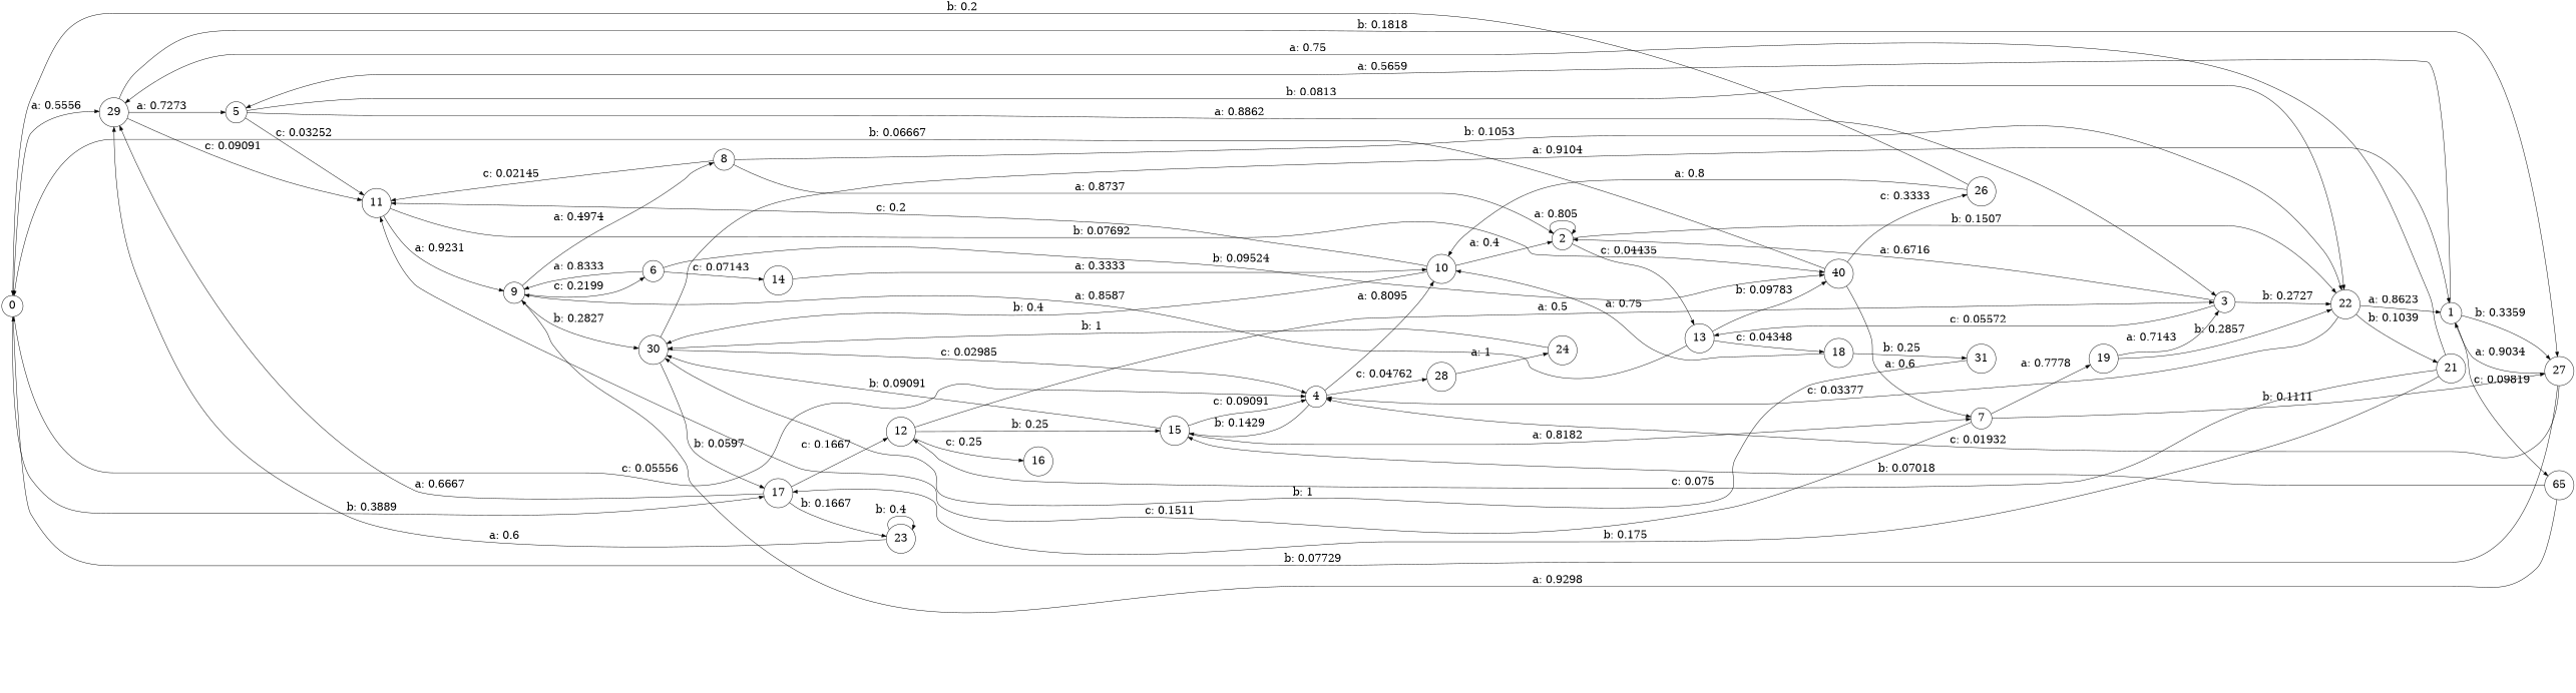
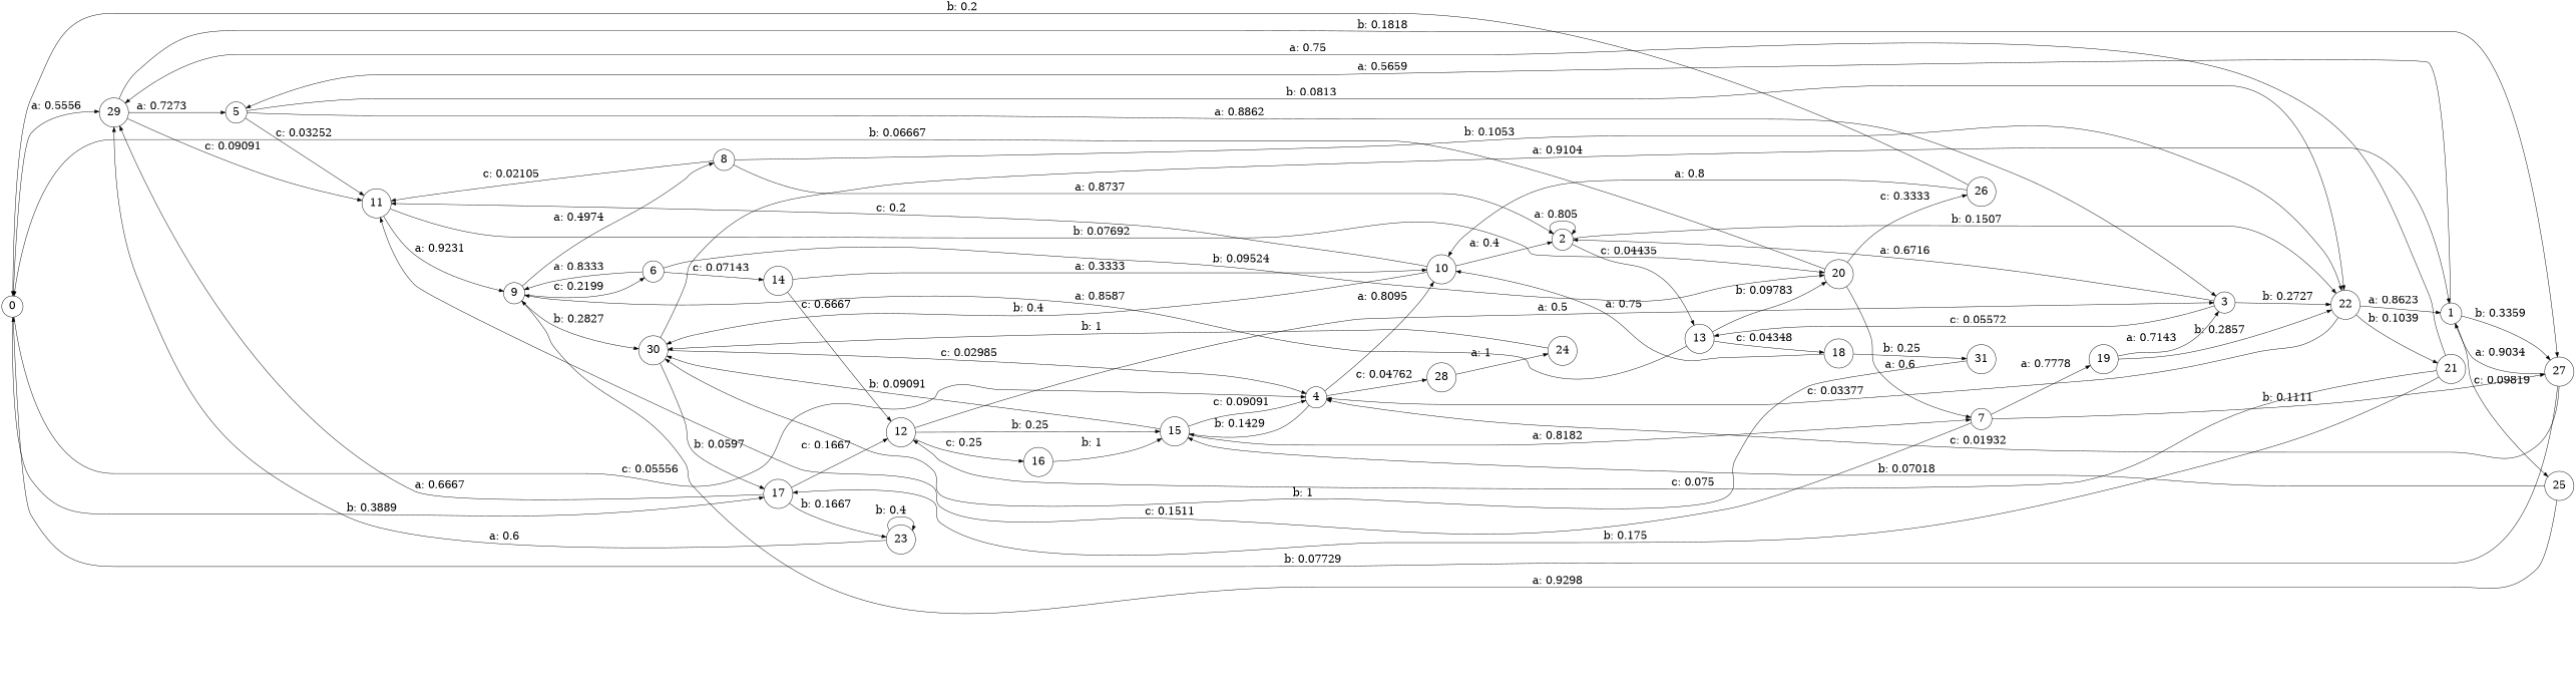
  digraph {
    rankdir=LR
    node [fontsize=24 shape=circle]
    edge [fontsize=24]
    0
    29
    17
    4
    5
    27
    11
    12
    23
    10
    15
    28
    22
    3
    1
    9
-   20 [label=40]
+   20
    16
    2
    30
    7
    24
-   25 [label=65]
+   25
    21
    13
    6
    8
    18
    26
    31
    19
    14
    0 -> 29 [label="a: 0.5556   "]
    0 -> 17 [label="b: 0.3889   "]
    0 -> 4 [label="c: 0.05556  "]
    29 -> 5 [label="a: 0.7273   "]
    29 -> 27 [label="b: 0.1818   "]
    29 -> 11 [label="c: 0.09091  "]
    17 -> 29 [label="a: 0.6667   "]
    17 -> 12 [label="c: 0.1667   "]
    17 -> 23 [label="b: 0.1667   "]
    4 -> 10 [label="a: 0.8095   "]
    4 -> 15 [label="b: 0.1429   "]
    4 -> 28 [label="c: 0.04762  "]
    5 -> 11 [label="c: 0.03252  "]
    5 -> 22 [label="b: 0.0813   "]
    5 -> 3 [label="a: 0.8862   "]
    27 -> 0 [label="b: 0.07729  "]
    27 -> 4 [label="c: 0.01932  "]
    27 -> 1 [label="a: 0.9034   "]
    11 -> 9 [label="a: 0.9231   "]
    11 -> 20 [label="b: 0.07692  "]
    12 -> 15 [label="b: 0.25     "]
    12 -> 3 [label="a: 0.5      "]
    12 -> 16 [label="c: 0.25     "]
    23 -> 29 [label="a: 0.6      "]
    23 -> 23 [label="b: 0.4      "]
    10 -> 11 [label="c: 0.2      "]
    10 -> 2 [label="a: 0.4      "]
    10 -> 30 [label="b: 0.4      "]
    15 -> 4 [label="c: 0.09091  "]
    15 -> 30 [label="b: 0.09091  "]
    15 -> 7 [label="a: 0.8182   "]
    28 -> 24 [label="a: 1        "]
    22 -> 4 [label="c: 0.03377  "]
    22 -> 1 [label="a: 0.8623   "]
    22 -> 21 [label="b: 0.1039   "]
    3 -> 22 [label="b: 0.2727   "]
    3 -> 2 [label="a: 0.6716   "]
    3 -> 13 [label="c: 0.05572  "]
    1 -> 5 [label="a: 0.5659   "]
    1 -> 27 [label="b: 0.3359   "]
    1 -> 25 [label="c: 0.09819  "]
    9 -> 30 [label="b: 0.2827   "]
    9 -> 6 [label="c: 0.2199   "]
    9 -> 8 [label="a: 0.4974   "]
    20 -> 0 [label="b: 0.06667  "]
    20 -> 7 [label="a: 0.6      "]
    20 -> 26 [label="c: 0.3333   "]
+   16 -> 15 [label="b: 1        "]
    2 -> 22 [label="b: 0.1507   "]
    2 -> 2 [label="a: 0.805    "]
    2 -> 13 [label="c: 0.04435  "]
    30 -> 17 [label="b: 0.0597   "]
    30 -> 4 [label="c: 0.02985  "]
    30 -> 1 [label="a: 0.9104   "]
    7 -> 27 [label="b: 0.1111   "]
    7 -> 11 [label="c: 0.1511   "]
    7 -> 19 [label="a: 0.7778   "]
    24 -> 30 [label="b: 1        "]
    25 -> 15 [label="b: 0.07018  "]
    25 -> 9 [label="a: 0.9298   "]
    21 -> 29 [label="a: 0.75     "]
    21 -> 17 [label="b: 0.175    "]
    21 -> 12 [label="c: 0.075    "]
    13 -> 9 [label="a: 0.8587   "]
    13 -> 20 [label="b: 0.09783  "]
    13 -> 18 [label="c: 0.04348  "]
    6 -> 9 [label="a: 0.8333   "]
    6 -> 20 [label="b: 0.09524  "]
    6 -> 14 [label="c: 0.07143  "]
-   8 -> 11 [label="c: 0.02145  "]
+   8 -> 11 [label="c: 0.02105  "]
    8 -> 22 [label="b: 0.1053   "]
    8 -> 2 [label="a: 0.8737   "]
    18 -> 10 [label="a: 0.75     "]
    18 -> 31 [label="b: 0.25     "]
    26 -> 0 [label="b: 0.2      "]
    26 -> 10 [label="a: 0.8      "]
    31 -> 30 [label="b: 1        "]
    19 -> 22 [label="b: 0.2857   "]
    19 -> 3 [label="a: 0.7143   "]
+   14 -> 12 [label="c: 0.6667   "]
    14 -> 10 [label="a: 0.3333   "]
  }
